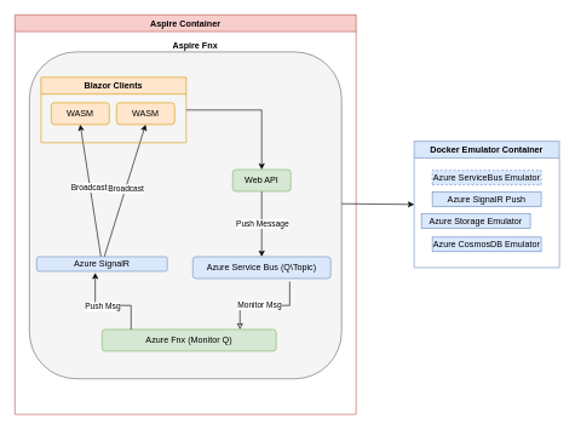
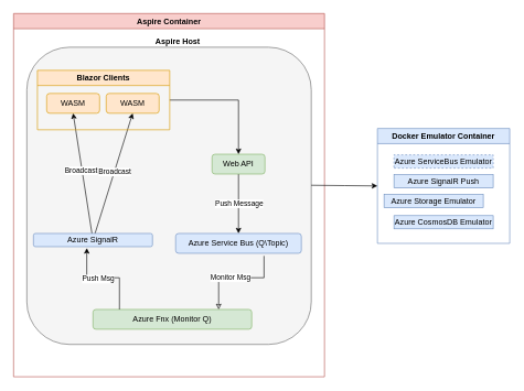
  <mxCell id="0" />
  <mxCell id="1" parent="0" />
  <mxCell id="2" value="Docker Emulator Container" style="swimlane;whiteSpace=wrap;html=1;fillColor=#dae8fc;strokeColor=#6c8ebf;" parent="1" vertex="1"><mxGeometry x="570" y="194" width="200" height="174" as="geometry" /></mxCell>
  <mxCell id="3" value="Azure ServiceBus Emulator" style="rounded=0;whiteSpace=wrap;html=1;flipV=1;flipH=0;fillColor=#dae8fc;strokeColor=#6c8ebf;dashed=1;" parent="2" vertex="1"><mxGeometry x="25" y="40" width="150" height="20" as="geometry" /></mxCell>
  <mxCell id="4" value="Azure SignalR Push" style="rounded=0;whiteSpace=wrap;html=1;flipV=1;flipH=0;fillColor=#dae8fc;strokeColor=#6c8ebf;" parent="2" vertex="1"><mxGeometry x="25" y="70" width="150" height="20" as="geometry" /></mxCell>
  <mxCell id="5" value="Azure Storage Emulator" style="rounded=0;whiteSpace=wrap;html=1;flipV=1;flipH=0;fillColor=#dae8fc;strokeColor=#6c8ebf;" parent="2" vertex="1"><mxGeometry x="10" y="100" width="150" height="20" as="geometry" /></mxCell>
  <mxCell id="6" value="Azure CosmosDB Emulator" style="rounded=0;whiteSpace=wrap;html=1;flipV=1;flipH=0;fillColor=#dae8fc;strokeColor=#6c8ebf;" parent="2" vertex="1"><mxGeometry x="25" y="132" width="150" height="20" as="geometry" /></mxCell>
  <mxCell id="7" value="Aspire Container" style="swimlane;whiteSpace=wrap;html=1;fillColor=#f8cecc;strokeColor=#b85450;" parent="1" vertex="1"><mxGeometry x="20" y="20" width="470" height="550" as="geometry" /></mxCell>
  <mxCell id="8" value="" style="rounded=1;whiteSpace=wrap;html=1;fillColor=#f5f5f5;fontColor=#333333;strokeColor=#666666;" parent="7" vertex="1"><mxGeometry x="20" y="51" width="430" height="450" as="geometry" /></mxCell>
  <mxCell id="9" style="edgeStyle=orthogonalEdgeStyle;rounded=0;orthogonalLoop=1;jettySize=auto;html=1;" parent="7" source="11" target="19" edge="1"><mxGeometry relative="1" as="geometry" /></mxCell>
  <mxCell id="10" value="Push Message" style="edgeLabel;html=1;align=center;verticalAlign=middle;resizable=0;points=[];" parent="9" vertex="1" connectable="0"><mxGeometry x="-0.031" relative="1" as="geometry"><mxPoint as="offset" /></mxGeometry></mxCell>
  <mxCell id="11" value="Web API" style="rounded=1;whiteSpace=wrap;html=1;fillColor=#d5e8d4;strokeColor=#82b366;" parent="7" vertex="1"><mxGeometry x="300" y="213" width="80" height="30" as="geometry" /></mxCell>
  <mxCell id="12" style="edgeStyle=orthogonalEdgeStyle;rounded=0;orthogonalLoop=1;jettySize=auto;html=1;entryX=0.5;entryY=0;entryDx=0;entryDy=0;exitX=1;exitY=0.5;exitDx=0;exitDy=0;" parent="7" source="26" target="11" edge="1"><mxGeometry relative="1" as="geometry"><mxPoint x="130" y="112.25" as="sourcePoint" /><mxPoint x="270" y="117.75" as="targetPoint" /></mxGeometry></mxCell>
- <mxCell id="13" value="Azure Fnx (Monitor Q)" style="rounded=1;whiteSpace=wrap;html=1;fillColor=#d5e8d4;strokeColor=#82b366;" parent="7" vertex="1"><mxGeometry x="120" y="433" width="240" height="30" as="geometry" /></mxCell>
+ <mxCell id="13" value="Azure Fnx (Monitor Q)" style="rounded=1;whiteSpace=wrap;html=1;fillColor=#d5e8d4;strokeColor=#82b366;" parent="7" vertex="1"><mxGeometry x="120" y="448" width="240" height="30" as="geometry" /></mxCell>
  <mxCell id="14" style="rounded=0;orthogonalLoop=1;jettySize=auto;html=1;entryX=0.5;entryY=1;entryDx=0;entryDy=0;" parent="7" source="18" target="25" edge="1"><mxGeometry relative="1" as="geometry" /></mxCell>
  <mxCell id="15" value="Broadcast" style="edgeLabel;html=1;align=center;verticalAlign=middle;resizable=0;points=[];" parent="14" vertex="1" connectable="0"><mxGeometry x="0.027" y="1" relative="1" as="geometry"><mxPoint x="1" as="offset" /></mxGeometry></mxCell>
  <mxCell id="16" style="rounded=0;orthogonalLoop=1;jettySize=auto;html=1;entryX=0.5;entryY=1;entryDx=0;entryDy=0;" parent="7" source="18" target="24" edge="1"><mxGeometry relative="1" as="geometry" /></mxCell>
  <mxCell id="17" value="Broadcast" style="edgeLabel;html=1;align=center;verticalAlign=middle;resizable=0;points=[];" parent="16" vertex="1" connectable="0"><mxGeometry x="0.048" y="2" relative="1" as="geometry"><mxPoint as="offset" /></mxGeometry></mxCell>
  <mxCell id="18" value="Azure SignalR" style="rounded=1;whiteSpace=wrap;html=1;fillColor=#dae8fc;strokeColor=#6c8ebf;" parent="7" vertex="1"><mxGeometry x="30" y="333" width="180" height="20" as="geometry" /></mxCell>
  <mxCell id="19" value="Azure Service Bus (Q\Topic)" style="rounded=1;whiteSpace=wrap;html=1;fillColor=#dae8fc;strokeColor=#6c8ebf;" parent="7" vertex="1"><mxGeometry x="245" y="333" width="190" height="30" as="geometry" /></mxCell>
  <mxCell id="20" style="edgeStyle=orthogonalEdgeStyle;rounded=0;orthogonalLoop=1;jettySize=auto;html=1;entryX=0.448;entryY=1.103;entryDx=0;entryDy=0;entryPerimeter=0;" parent="7" source="13" target="18" edge="1"><mxGeometry relative="1" as="geometry"><Array as="points"><mxPoint x="160" y="400" /><mxPoint x="111" y="400" /></Array></mxGeometry></mxCell>
  <mxCell id="21" value="Push Msg" style="edgeLabel;html=1;align=center;verticalAlign=middle;resizable=0;points=[];" parent="20" vertex="1" connectable="0"><mxGeometry x="0.141" y="1" relative="1" as="geometry"><mxPoint as="offset" /></mxGeometry></mxCell>
  <mxCell id="22" style="edgeStyle=orthogonalEdgeStyle;rounded=0;orthogonalLoop=1;jettySize=auto;html=1;entryX=0.703;entryY=1.132;entryDx=0;entryDy=0;entryPerimeter=0;startArrow=classic;startFill=0;endArrow=none;" parent="7" source="13" target="19" edge="1"><mxGeometry relative="1" as="geometry"><Array as="points"><mxPoint x="310" y="400" /><mxPoint x="379" y="400" /></Array></mxGeometry></mxCell>
  <mxCell id="23" value="Monitor Msg" style="edgeLabel;html=1;align=center;verticalAlign=middle;resizable=0;points=[];" parent="22" vertex="1" connectable="0"><mxGeometry x="-0.155" y="1" relative="1" as="geometry"><mxPoint x="2" as="offset" /></mxGeometry></mxCell>
  <mxCell id="24" value="WASM" style="rounded=1;whiteSpace=wrap;html=1;fillColor=#ffe6cc;strokeColor=#d79b00;" parent="7" vertex="1"><mxGeometry x="50" y="121" width="80" height="30" as="geometry" /></mxCell>
  <mxCell id="25" value="WASM" style="rounded=1;whiteSpace=wrap;html=1;fillColor=#ffe6cc;strokeColor=#d79b00;" parent="7" vertex="1"><mxGeometry x="140" y="121" width="80" height="30" as="geometry" /></mxCell>
  <mxCell id="26" value="Blazor Clients" style="swimlane;whiteSpace=wrap;html=1;fillColor=#ffe6cc;strokeColor=#d79b00;" parent="7" vertex="1"><mxGeometry x="36" y="86" width="200" height="90" as="geometry" /></mxCell>
- <mxCell id="27" value="&lt;b&gt;Aspire Fnx&lt;/b&gt;" style="text;html=1;align=center;verticalAlign=middle;whiteSpace=wrap;rounded=0;" parent="7" vertex="1"><mxGeometry x="206" y="28" width="85" height="30" as="geometry" /></mxCell>
+ <mxCell id="27" value="&lt;b&gt;Aspire Host&lt;/b&gt;" style="text;html=1;align=center;verticalAlign=middle;whiteSpace=wrap;rounded=0;" parent="7" vertex="1"><mxGeometry x="206" y="28" width="85" height="30" as="geometry" /></mxCell>
  <mxCell id="28" style="rounded=0;orthogonalLoop=1;jettySize=auto;html=1;entryX=0;entryY=0.5;entryDx=0;entryDy=0;strokeColor=default;edgeStyle=orthogonalEdgeStyle;exitX=1;exitY=0.25;exitDx=0;exitDy=0;" parent="7" target="2" edge="1"><mxGeometry relative="1" as="geometry"><mxPoint x="450" y="260" as="sourcePoint" /><mxPoint x="540" y="260" as="targetPoint" /></mxGeometry></mxCell>
